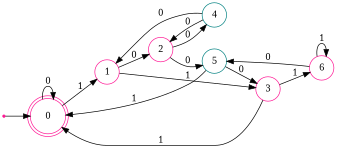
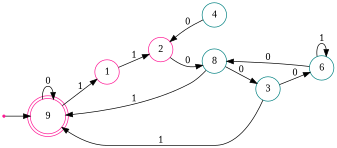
  digraph {
    fontname="Liberation Serif"
    rankdir=LR
    node [color=deeppink fontname="Liberation Serif" shape=circle]
    edge [fontname="Liberation Serif"]
    x [shape=point]
-   0 [shape=doublecircle]
+   0 [shape=doublecircle label=9]
    1
    2
-   3
+   3 [color=teal]
    4 [color=teal]
-   5 [color=teal]
-   6
+   5 [color=teal label=8]
+   6 [color=teal]
    x -> 0
    0 -> 0 [label=0]
    0 -> 1 [label=1]
-   1 -> 2 [label=0]
-   1 -> 3 [label=1]
-   2 -> 4 [label=0]
+   1 -> 2 [label=1]
    2 -> 5 [label=0]
    3 -> 0 [label=1]
-   3 -> 6 [label=1]
-   4 -> 1 [label=0]
+   3 -> 6 [label=0]
    4 -> 2 [label=0]
    5 -> 0 [label=1]
    5 -> 3 [label=0]
    6 -> 5 [label=0]
    6 -> 6 [label=1]
  }
